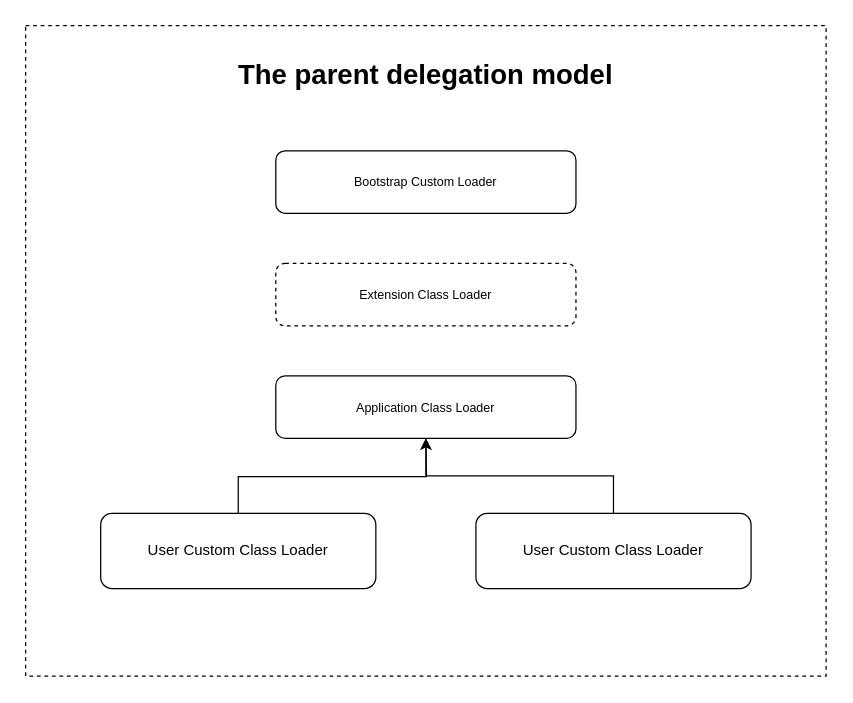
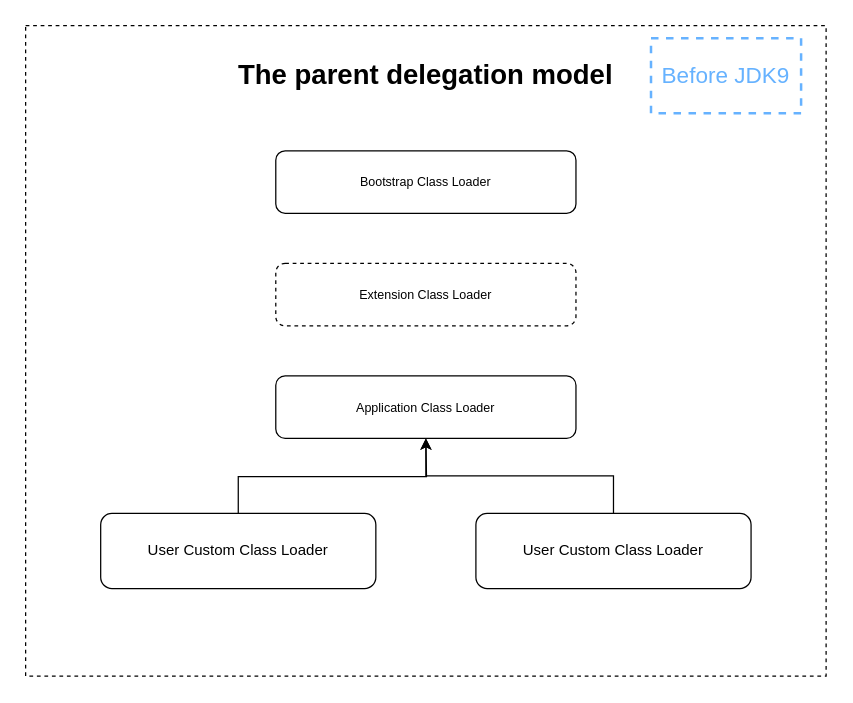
  <mxCell id="0" />
  <mxCell id="1" parent="0" />
- <mxCell id="2" value="&lt;font size=&quot;1&quot;&gt;Bootstrap Custom Loader&lt;/font&gt;" style="rounded=1;whiteSpace=wrap;html=1;" vertex="1" parent="1"><mxGeometry x="220" y="120" width="240" height="50" as="geometry" /></mxCell>
+ <mxCell id="2" value="&lt;font size=&quot;1&quot;&gt;Bootstrap Class Loader&lt;/font&gt;" style="rounded=1;whiteSpace=wrap;html=1;" vertex="1" parent="1"><mxGeometry x="220" y="120" width="240" height="50" as="geometry" /></mxCell>
  <mxCell id="3" value="&lt;font size=&quot;1&quot;&gt;Extension Class Loader&lt;/font&gt;" style="rounded=1;whiteSpace=wrap;html=1;dashed=1;" vertex="1" parent="1"><mxGeometry x="220" y="210" width="240" height="50" as="geometry" /></mxCell>
  <mxCell id="4" value="&lt;font size=&quot;1&quot;&gt;Application Class Loader&lt;/font&gt;" style="rounded=1;whiteSpace=wrap;html=1;" vertex="1" parent="1"><mxGeometry x="220" y="300" width="240" height="50" as="geometry" /></mxCell>
  <mxCell id="5" style="edgeStyle=orthogonalEdgeStyle;rounded=0;orthogonalLoop=1;jettySize=auto;html=1;exitX=0.5;exitY=0;exitDx=0;exitDy=0;" edge="1" parent="1" source="6"><mxGeometry relative="1" as="geometry"><mxPoint x="340" y="350" as="targetPoint" /></mxGeometry></mxCell>
  <mxCell id="6" value="User C&lt;span style=&quot;font-size: 12px&quot;&gt;ustom Class Loader&lt;/span&gt;" style="rounded=1;whiteSpace=wrap;html=1;" vertex="1" parent="1"><mxGeometry x="80" y="410" width="220" height="60" as="geometry" /></mxCell>
  <mxCell id="7" style="edgeStyle=orthogonalEdgeStyle;rounded=0;orthogonalLoop=1;jettySize=auto;html=1;exitX=0.5;exitY=0;exitDx=0;exitDy=0;entryX=0.5;entryY=1;entryDx=0;entryDy=0;" edge="1" parent="1" source="8" target="4"><mxGeometry relative="1" as="geometry" /></mxCell>
  <mxCell id="8" value="User C&lt;span style=&quot;font-size: 12px&quot;&gt;ustom Class Loader&lt;/span&gt;" style="rounded=1;whiteSpace=wrap;html=1;" vertex="1" parent="1"><mxGeometry x="380" y="410" width="220" height="60" as="geometry" /></mxCell>
  <mxCell id="9" value="&lt;font style=&quot;font-size: 22px&quot;&gt;&lt;b&gt;The parent delegation model&lt;/b&gt;&lt;/font&gt;" style="text;html=1;fillColor=none;align=center;verticalAlign=middle;whiteSpace=wrap;rounded=0;dashed=1;" vertex="1" parent="1"><mxGeometry x="180" y="40" width="320" height="40" as="geometry" /></mxCell>
  <mxCell id="10" value="" style="rounded=0;whiteSpace=wrap;html=1;dashed=1;strokeColor=#000000;fillColor=none;" vertex="1" parent="1"><mxGeometry x="20" y="20" width="640" height="520" as="geometry" /></mxCell>
+ <mxCell id="11" value="&lt;font style=&quot;font-size: 18px&quot; color=&quot;#66b2ff&quot;&gt;Before JDK9&lt;/font&gt;" style="rounded=0;whiteSpace=wrap;html=1;dashed=1;fillColor=none;strokeWidth=2;strokeColor=#66B2FF;" vertex="1" parent="1"><mxGeometry x="520" y="30" width="120" height="60" as="geometry" /></mxCell>
